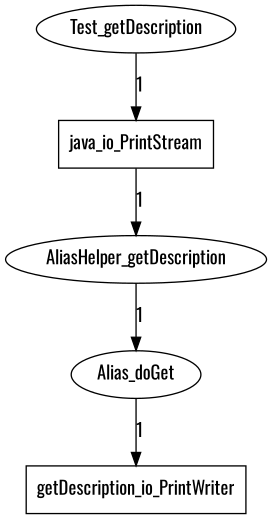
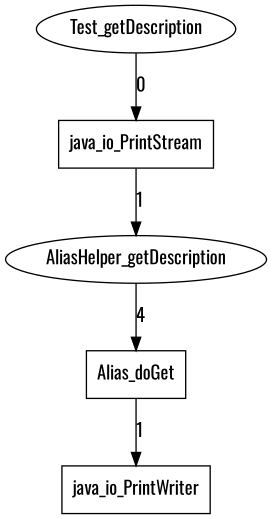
  digraph {
    fontname=Oswald
    node [fontname=Oswald shape=ellipse]
    edge [fontname=Oswald]
    AliasHelper_getDescription
-   Alias_doGet
+   Alias_doGet [shape=box]
    java_io_PrintStream [shape=box]
-   java_io_PrintWriter [shape=box label=getDescription_io_PrintWriter]
+   java_io_PrintWriter [shape=box]
    Test_getDescription
-   AliasHelper_getDescription -> Alias_doGet [label=1]
+   AliasHelper_getDescription -> Alias_doGet [label=4]
    Alias_doGet -> java_io_PrintWriter [label=1]
    java_io_PrintStream -> AliasHelper_getDescription [label=1]
-   Test_getDescription -> java_io_PrintStream [label=1]
+   Test_getDescription -> java_io_PrintStream [label=0]
  }
